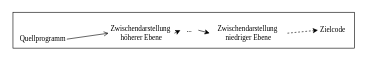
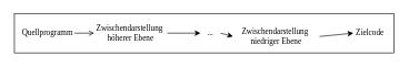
  <mxCell id="0" />
  <mxCell id="1" parent="0" />
  <mxCell id="2" value="" style="rounded=0;whiteSpace=wrap;html=1;fontSize=12;fontFamily=Times New Roman;" vertex="1" parent="1"><mxGeometry x="20" y="20" width="570.87" height="60" as="geometry" /></mxCell>
- <mxCell id="3" value="Quellprogramm" style="text;html=1;strokeColor=none;fillColor=none;align=center;verticalAlign=middle;whiteSpace=wrap;rounded=0;fontFamily=Times New Roman;" vertex="1" parent="1"><mxGeometry x="30" y="55" width="80" height="20" as="geometry" /></mxCell>
- <mxCell id="4" value="Zwischendarstellung&amp;nbsp;&lt;br&gt;höherer Ebene" style="text;html=1;strokeColor=none;fillColor=none;align=center;verticalAlign=middle;whiteSpace=wrap;rounded=0;fontFamily=Times New Roman;" vertex="1" parent="1"><mxGeometry x="180" y="45" width="110" height="20" as="geometry" /></mxCell>
+ <mxCell id="3" value="Quellprogramm" style="text;html=1;strokeColor=none;fillColor=none;align=center;verticalAlign=middle;whiteSpace=wrap;rounded=0;fontFamily=Times New Roman;" vertex="1" parent="1"><mxGeometry x="30" y="40" width="80" height="20" as="geometry" /></mxCell>
+ <mxCell id="4" value="Zwischendarstellung&amp;nbsp;&lt;br&gt;höherer Ebene" style="text;html=1;strokeColor=none;fillColor=none;align=center;verticalAlign=middle;whiteSpace=wrap;rounded=0;fontFamily=Times New Roman;" vertex="1" parent="1"><mxGeometry x="140" y="40" width="110" height="20" as="geometry" /></mxCell>
  <mxCell id="5" value="Zwischendarstellung&amp;nbsp;&lt;br&gt;niedriger Ebene" style="text;html=1;strokeColor=none;fillColor=none;align=center;verticalAlign=middle;whiteSpace=wrap;rounded=0;fontFamily=Times New Roman;" vertex="1" parent="1"><mxGeometry x="349" y="45" width="130" height="20" as="geometry" /></mxCell>
  <mxCell id="6" value="Zielcode" style="text;html=1;strokeColor=none;fillColor=none;align=center;verticalAlign=middle;whiteSpace=wrap;rounded=0;fontFamily=Times New Roman;" vertex="1" parent="1"><mxGeometry x="530" y="40" width="50" height="20" as="geometry" /></mxCell>
  <mxCell id="7" value="..." style="text;html=1;strokeColor=none;fillColor=none;align=center;verticalAlign=middle;whiteSpace=wrap;rounded=0;fontFamily=Times New Roman;" vertex="1" parent="1"><mxGeometry x="300" y="40" width="30" height="20" as="geometry" /></mxCell>
  <mxCell id="8" value="" style="endArrow=open;html=1;fontFamily=Times New Roman;exitX=1;exitY=0.5;exitDx=0;exitDy=0;entryX=0;entryY=0.5;entryDx=0;entryDy=0;" edge="1" parent="1" source="3" target="4"><mxGeometry width="50" height="50" relative="1" as="geometry"><mxPoint x="230" y="170" as="sourcePoint" /><mxPoint x="280" y="120" as="targetPoint" /></mxGeometry></mxCell>
  <mxCell id="9" value="" style="endArrow=classic;html=1;fontFamily=Times New Roman;exitX=1;exitY=0.5;exitDx=0;exitDy=0;entryX=0;entryY=0.5;entryDx=0;entryDy=0;" edge="1" parent="1" source="4" target="7"><mxGeometry width="50" height="50" relative="1" as="geometry"><mxPoint x="230" y="170" as="sourcePoint" /><mxPoint x="280" y="120" as="targetPoint" /></mxGeometry></mxCell>
  <mxCell id="10" value="" style="endArrow=classic;html=1;fontFamily=Times New Roman;entryX=0;entryY=0.5;entryDx=0;entryDy=0;exitX=1;exitY=0.5;exitDx=0;exitDy=0;" edge="1" parent="1" source="7" target="5"><mxGeometry width="50" height="50" relative="1" as="geometry"><mxPoint x="280" y="240" as="sourcePoint" /><mxPoint x="330" y="190" as="targetPoint" /></mxGeometry></mxCell>
- <mxCell id="11" value="" style="endArrow=classic;html=1;fontFamily=Times New Roman;entryX=0;entryY=0.5;entryDx=0;entryDy=0;exitX=1;exitY=0.5;exitDx=0;exitDy=0;dashed=1;" edge="1" parent="1" source="5" target="6"><mxGeometry width="50" height="50" relative="1" as="geometry"><mxPoint x="230" y="160" as="sourcePoint" /><mxPoint x="280" y="120" as="targetPoint" /></mxGeometry></mxCell>
+ <mxCell id="11" value="" style="endArrow=classic;html=1;fontFamily=Times New Roman;entryX=0;entryY=0.5;entryDx=0;entryDy=0;exitX=1;exitY=0.5;exitDx=0;exitDy=0;" edge="1" parent="1" source="5" target="6"><mxGeometry width="50" height="50" relative="1" as="geometry"><mxPoint x="230" y="160" as="sourcePoint" /><mxPoint x="280" y="120" as="targetPoint" /></mxGeometry></mxCell>
